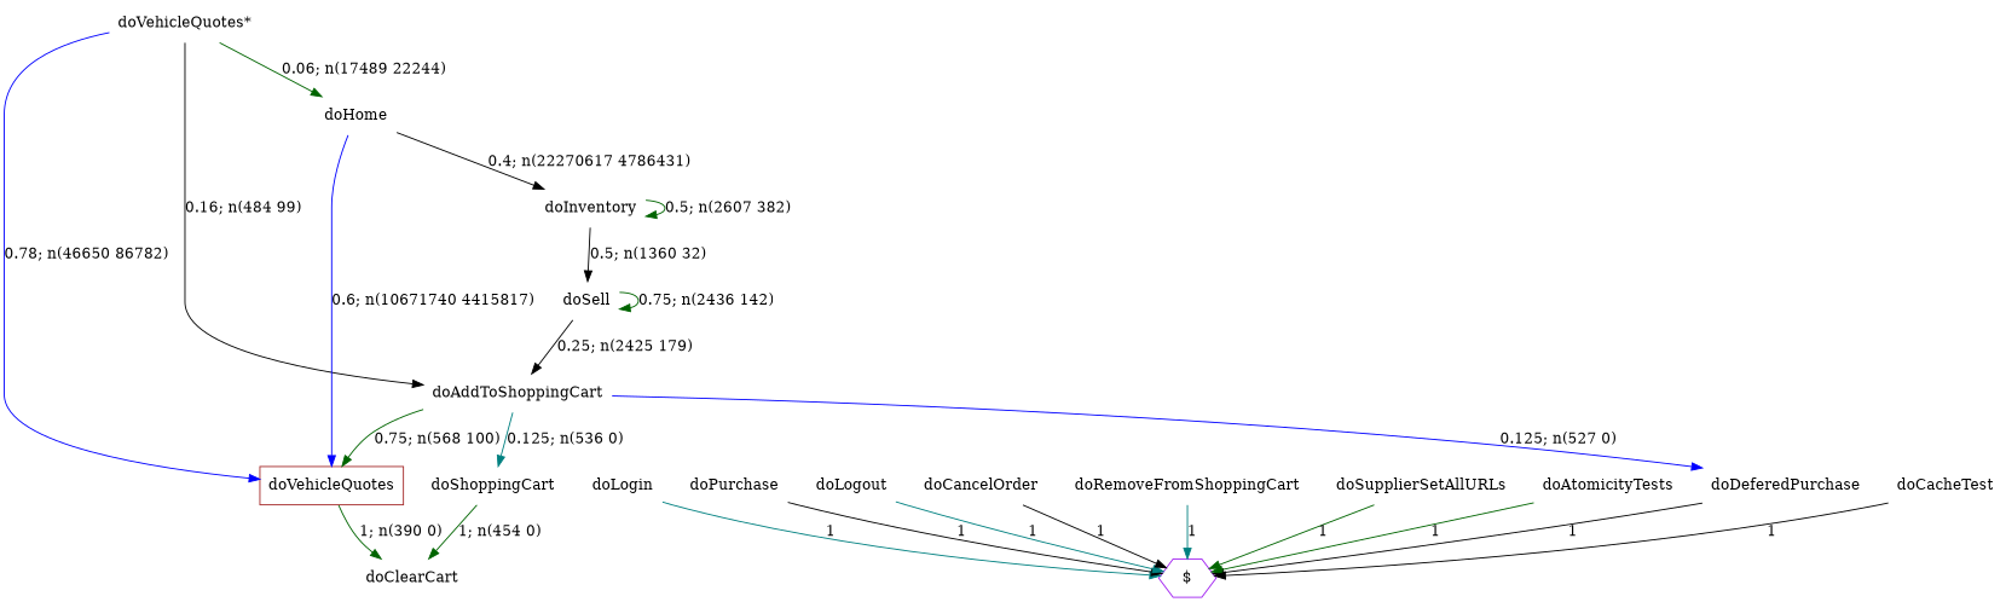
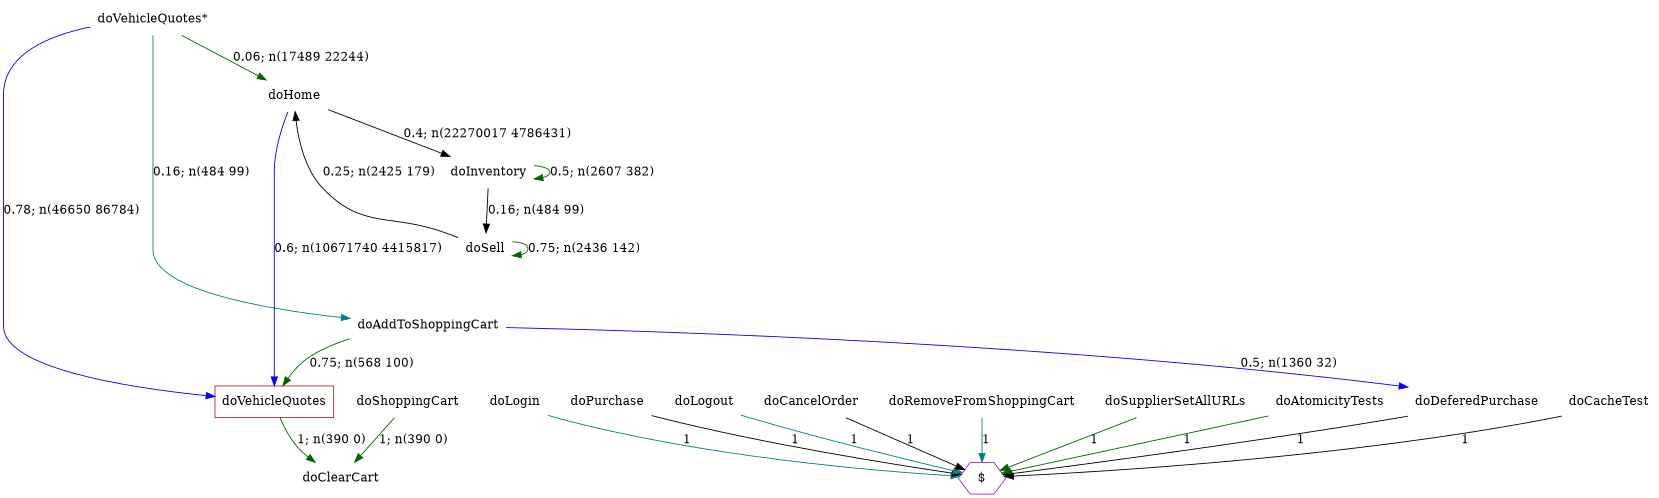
  digraph {
    node [color=purple shape=none]
    edge [color=darkgreen style=solid]
    n1 [color=brown label="doVehicleQuotes*"]
    n2 [label=doAddToShoppingCart]
    n3 [label=doHome]
    doVehicleQuotes [color=brown shape=box]
    n5 [label=doDeferedPurchase]
    n6 [color=brown label=doShoppingCart]
    n7 [color=brown label=doInventory]
    n8 [color=teal label=doClearCart]
    n9 [color=teal label=doSupplierSetAllURLs]
    "$" [shape=hexagon]
    n11 [label=doAtomicityTests]
    n12 [color=brown label=doCacheTest]
    n13 [label=doLogin]
    n14 [label=doSell]
    n15 [color=brown label=doPurchase]
    n16 [color=teal label=doLogout]
    n17 [color=teal label=doCancelOrder]
    n18 [label=doRemoveFromShoppingCart]
-   n1 -> n2 [color=black label="0.16; n(484 99)"]
+   n1 -> n2 [color=teal label="0.16; n(484 99)"]
    n1 -> n3 [label="0.06; n(17489 22244)"]
-   n1 -> doVehicleQuotes [color=blue label="0.78; n(46650 86782)"]
+   n1 -> doVehicleQuotes [color=blue label="0.78; n(46650 86784)"]
    n2 -> doVehicleQuotes [label="0.75; n(568 100)"]
-   n2 -> n5 [color=blue label="0.125; n(527 0)"]
-   n2 -> n6 [color=teal label="0.125; n(536 0)"]
+   n2 -> n5 [color=blue label="0.5; n(1360 32)"]
    n3 -> doVehicleQuotes [color=blue label="0.6; n(10671740 4415817)"]
-   n3 -> n7 [color=black label="0.4; n(22270617 4786431)"]
+   n3 -> n7 [color=black label="0.4; n(22270017 4786431)"]
    doVehicleQuotes -> n8 [label="1; n(390 0)"]
    n5 -> "$" [color=black label=1]
-   n6 -> n8 [label="1; n(454 0)"]
+   n6 -> n8 [label="1; n(390 0)"]
    n7 -> n7 [label="0.5; n(2607 382)"]
-   n7 -> n14 [color=black label="0.5; n(1360 32)"]
+   n7 -> n14 [color=black label="0.16; n(484 99)"]
    n9 -> "$" [label=1]
    n11 -> "$" [label=1]
    n12 -> "$" [color=black label=1]
    n13 -> "$" [color=teal label=1]
-   n14 -> n2 [color=black label="0.25; n(2425 179)"]
+   n14 -> n3 [color=black label="0.25; n(2425 179)"]
    n14 -> n14 [label="0.75; n(2436 142)"]
    n15 -> "$" [color=black label=1]
    n16 -> "$" [color=teal label=1]
    n17 -> "$" [color=black label=1]
    n18 -> "$" [color=teal label=1]
  }
